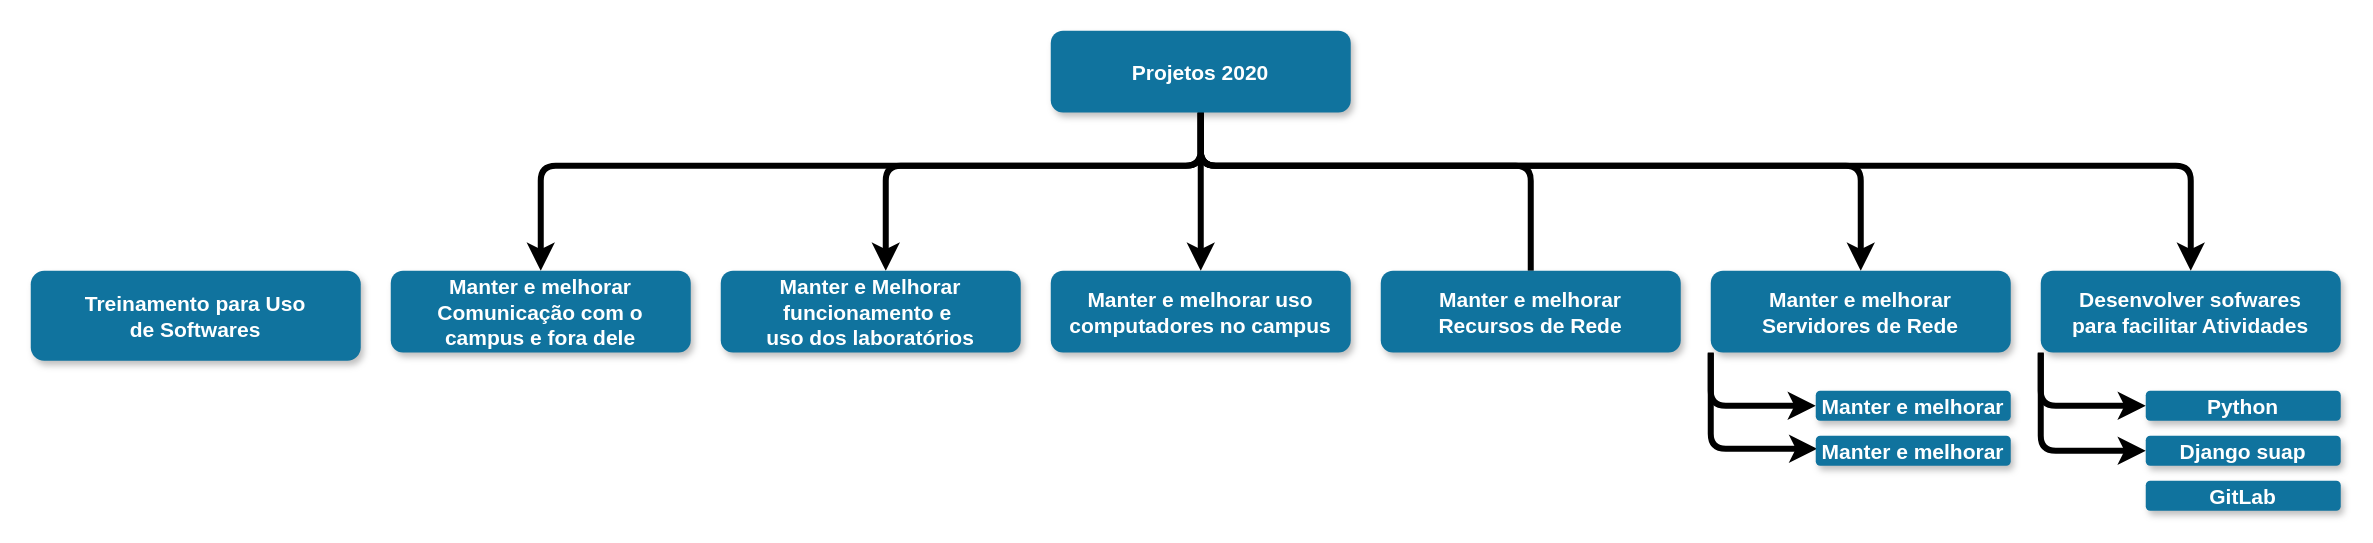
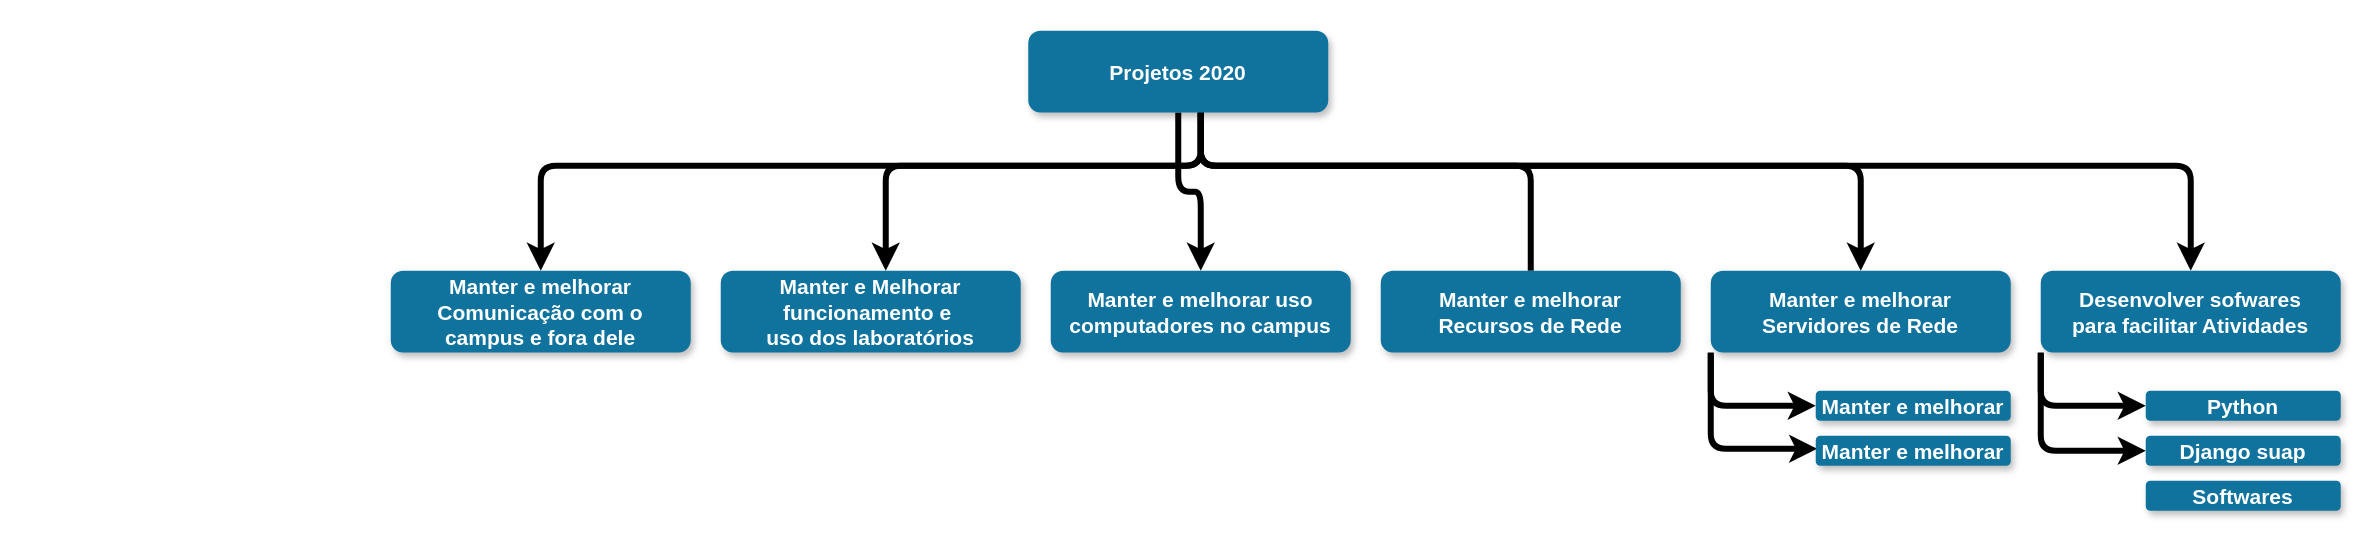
  <mxCell id="0" />
  <mxCell id="1" parent="0" />
  <mxCell id="2" value="" style="edgeStyle=orthogonalEdgeStyle;rounded=1;orthogonalLoop=1;jettySize=auto;html=1;strokeWidth=4;strokeColor=#000000;" edge="1" parent="1" source="8" target="23"><mxGeometry relative="1" as="geometry"><Array as="points"><mxPoint x="800" y="110" /><mxPoint x="360" y="110" /></Array></mxGeometry></mxCell>
  <mxCell id="3" value="" style="edgeStyle=orthogonalEdgeStyle;rounded=1;orthogonalLoop=1;jettySize=auto;html=1;strokeColor=#000000;strokeWidth=4;" edge="1" parent="1" source="8" target="22"><mxGeometry relative="1" as="geometry"><Array as="points"><mxPoint x="800" y="110" /><mxPoint x="590" y="110" /></Array></mxGeometry></mxCell>
  <mxCell id="4" value="" style="edgeStyle=orthogonalEdgeStyle;rounded=1;orthogonalLoop=1;jettySize=auto;html=1;strokeColor=#000000;strokeWidth=4;" edge="1" parent="1" source="8" target="21"><mxGeometry relative="1" as="geometry" /></mxCell>
  <mxCell id="5" value="" style="edgeStyle=orthogonalEdgeStyle;rounded=1;orthogonalLoop=1;jettySize=auto;html=1;strokeColor=#000000;strokeWidth=4;endArrow=none;" edge="1" parent="1" source="8" target="20"><mxGeometry relative="1" as="geometry"><Array as="points"><mxPoint x="800" y="110" /><mxPoint x="1020" y="110" /></Array></mxGeometry></mxCell>
  <mxCell id="6" value="" style="edgeStyle=orthogonalEdgeStyle;rounded=1;orthogonalLoop=1;jettySize=auto;html=1;strokeColor=#000000;strokeWidth=4;" edge="1" parent="1" source="8" target="17"><mxGeometry relative="1" as="geometry"><Array as="points"><mxPoint x="800" y="110" /><mxPoint x="1240" y="110" /></Array></mxGeometry></mxCell>
  <mxCell id="7" value="" style="edgeStyle=orthogonalEdgeStyle;rounded=1;orthogonalLoop=1;jettySize=auto;html=1;strokeColor=#000000;strokeWidth=4;" edge="1" parent="1" source="8" target="11"><mxGeometry relative="1" as="geometry"><Array as="points"><mxPoint x="800" y="110" /><mxPoint x="1460" y="110" /></Array></mxGeometry></mxCell>
- <mxCell id="8" value="Projetos 2020" style="rounded=1;fillColor=#10739E;strokeColor=none;shadow=1;gradientColor=none;fontStyle=1;fontColor=#FFFFFF;fontSize=14;" parent="1" vertex="1"><mxGeometry x="700" y="20" width="200" height="54.5" as="geometry" /></mxCell>
+ <mxCell id="8" value="Projetos 2020" style="rounded=1;fillColor=#10739E;strokeColor=none;shadow=1;gradientColor=none;fontStyle=1;fontColor=#FFFFFF;fontSize=14;" parent="1" vertex="1"><mxGeometry x="685" y="20" width="200" height="54.5" as="geometry" /></mxCell>
  <mxCell id="9" value="" style="edgeStyle=orthogonalEdgeStyle;rounded=1;orthogonalLoop=1;jettySize=auto;html=1;strokeColor=#000000;strokeWidth=4;" edge="1" parent="1" target="14"><mxGeometry relative="1" as="geometry"><mxPoint x="1360" y="235" as="sourcePoint" /><Array as="points"><mxPoint x="1360" y="300" /></Array></mxGeometry></mxCell>
  <mxCell id="10" value="" style="edgeStyle=orthogonalEdgeStyle;rounded=1;orthogonalLoop=1;jettySize=auto;html=1;strokeColor=#000000;strokeWidth=4;exitX=0;exitY=1;exitDx=0;exitDy=0;entryX=0;entryY=0.5;entryDx=0;entryDy=0;" edge="1" parent="1" source="11" target="13"><mxGeometry relative="1" as="geometry"><mxPoint x="1410" y="270" as="targetPoint" /><Array as="points"><mxPoint x="1360" y="270" /></Array></mxGeometry></mxCell>
  <mxCell id="11" value="Desenvolver sofwares&#10;para facilitar Atividades" style="rounded=1;fillColor=#10739E;strokeColor=none;shadow=1;gradientColor=none;fontStyle=1;fontColor=#FFFFFF;fontSize=14;" vertex="1" parent="1"><mxGeometry x="1360" y="180" width="200" height="54.5" as="geometry" /></mxCell>
- <mxCell id="12" value="GitLab" style="rounded=1;fillColor=#10739E;strokeColor=none;shadow=1;gradientColor=none;fontStyle=1;fontColor=#FFFFFF;fontSize=14;" vertex="1" parent="1"><mxGeometry x="1430" y="320" width="130" height="20" as="geometry" /></mxCell>
+ <mxCell id="12" value="Softwares" style="rounded=1;fillColor=#10739E;strokeColor=none;shadow=1;gradientColor=none;fontStyle=1;fontColor=#FFFFFF;fontSize=14;" vertex="1" parent="1"><mxGeometry x="1430" y="320" width="130" height="20" as="geometry" /></mxCell>
  <mxCell id="13" value="Python" style="rounded=1;fillColor=#10739E;strokeColor=none;shadow=1;gradientColor=none;fontStyle=1;fontColor=#FFFFFF;fontSize=14;" vertex="1" parent="1"><mxGeometry x="1430" y="260" width="130" height="20" as="geometry" /></mxCell>
  <mxCell id="14" value="Django suap" style="rounded=1;fillColor=#10739E;strokeColor=none;shadow=1;gradientColor=none;fontStyle=1;fontColor=#FFFFFF;fontSize=14;" vertex="1" parent="1"><mxGeometry x="1430" y="290" width="130" height="20" as="geometry" /></mxCell>
  <mxCell id="15" value="" style="edgeStyle=orthogonalEdgeStyle;rounded=1;orthogonalLoop=1;jettySize=auto;html=1;strokeColor=#000000;strokeWidth=4;exitX=0;exitY=1;exitDx=0;exitDy=0;entryX=0;entryY=0.5;entryDx=0;entryDy=0;" edge="1" parent="1" source="17" target="18"><mxGeometry relative="1" as="geometry"><mxPoint x="1140" y="330" as="targetPoint" /></mxGeometry></mxCell>
  <mxCell id="16" value="" style="edgeStyle=orthogonalEdgeStyle;rounded=1;orthogonalLoop=1;jettySize=auto;html=1;strokeColor=#000000;strokeWidth=4;entryX=0.007;entryY=0.434;entryDx=0;entryDy=0;entryPerimeter=0;" edge="1" parent="1" target="19"><mxGeometry relative="1" as="geometry"><mxPoint x="1140" y="235" as="sourcePoint" /><Array as="points"><mxPoint x="1140" y="299" /></Array></mxGeometry></mxCell>
  <mxCell id="17" value="Manter e melhorar&#10;Servidores de Rede" style="rounded=1;fillColor=#10739E;strokeColor=none;shadow=1;gradientColor=none;fontStyle=1;fontColor=#FFFFFF;fontSize=14;" vertex="1" parent="1"><mxGeometry x="1140" y="180" width="200" height="54.5" as="geometry" /></mxCell>
  <mxCell id="18" value="Manter e melhorar" style="rounded=1;fillColor=#10739E;strokeColor=none;shadow=1;gradientColor=none;fontStyle=1;fontColor=#FFFFFF;fontSize=14;" vertex="1" parent="1"><mxGeometry x="1210" y="260" width="130" height="20" as="geometry" /></mxCell>
  <mxCell id="19" value="Manter e melhorar" style="rounded=1;fillColor=#10739E;strokeColor=none;shadow=1;gradientColor=none;fontStyle=1;fontColor=#FFFFFF;fontSize=14;" vertex="1" parent="1"><mxGeometry x="1210" y="290" width="130" height="20" as="geometry" /></mxCell>
  <mxCell id="20" value="Manter e melhorar&#10;Recursos de Rede" style="rounded=1;fillColor=#10739E;strokeColor=none;shadow=1;gradientColor=none;fontStyle=1;fontColor=#FFFFFF;fontSize=14;" vertex="1" parent="1"><mxGeometry x="920" y="180" width="200" height="54.5" as="geometry" /></mxCell>
  <mxCell id="21" value="Manter e melhorar uso &#10;computadores no campus" style="rounded=1;fillColor=#10739E;strokeColor=none;shadow=1;gradientColor=none;fontStyle=1;fontColor=#FFFFFF;fontSize=14;" vertex="1" parent="1"><mxGeometry x="700" y="180" width="200" height="54.5" as="geometry" /></mxCell>
  <mxCell id="22" value="Manter e Melhorar &#10;funcionamento e &#10;uso dos laboratórios" style="rounded=1;fillColor=#10739E;strokeColor=none;shadow=1;gradientColor=none;fontStyle=1;fontColor=#FFFFFF;fontSize=14;" vertex="1" parent="1"><mxGeometry x="480" y="180" width="200" height="54.5" as="geometry" /></mxCell>
  <mxCell id="23" value="Manter e melhorar &#10;Comunicação com o &#10;campus e fora dele" style="rounded=1;fillColor=#10739E;strokeColor=none;shadow=1;gradientColor=none;fontStyle=1;fontColor=#FFFFFF;fontSize=14;" vertex="1" parent="1"><mxGeometry x="260" y="180" width="200" height="54.5" as="geometry" /></mxCell>
- <mxCell id="24" value="Treinamento para Uso &#10;de Softwares" style="rounded=1;fillColor=#10739E;strokeColor=none;shadow=1;gradientColor=none;fontStyle=1;fontColor=#FFFFFF;fontSize=14;" parent="1" vertex="1"><mxGeometry x="20" y="180" width="220" height="60" as="geometry" /></mxCell>
